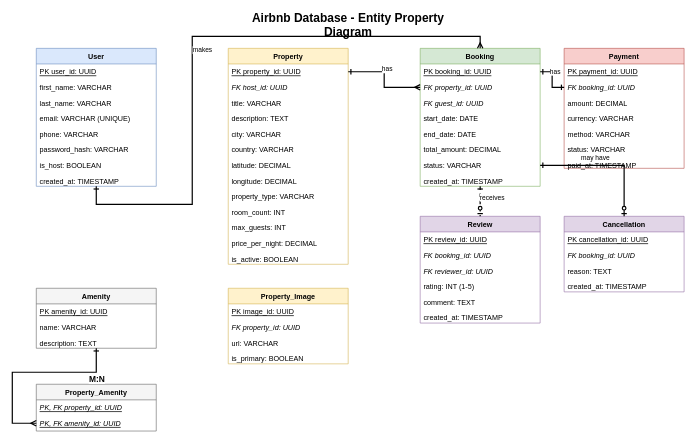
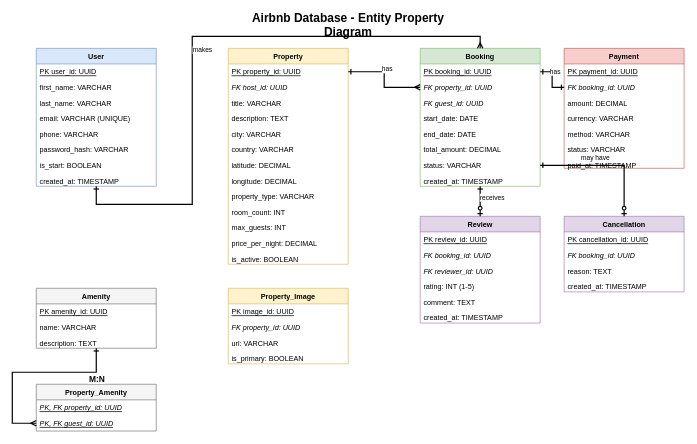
  <mxCell id="0" />
  <mxCell id="1" parent="0" />
  <mxCell id="2" value="User" style="swimlane;fontStyle=1;align=center;verticalAlign=top;childLayout=stackLayout;horizontal=1;startSize=26;horizontalStack=0;resizeParent=1;resizeParentMax=0;resizeLast=0;collapsible=1;marginBottom=0;fillColor=#dae8fc;strokeColor=#6c8ebf;" vertex="1" parent="1"><mxGeometry x="60" y="80" width="200" height="230" as="geometry" /></mxCell>
  <mxCell id="3" value="PK  user_id: UUID" style="text;strokeColor=none;fillColor=none;align=left;verticalAlign=top;spacingLeft=4;spacingRight=4;overflow=hidden;rotatable=0;points=[[0,0.5],[1,0.5]];portConstraint=eastwest;fontStyle=4" vertex="1" parent="2"><mxGeometry y="26" width="200" height="26" as="geometry" /></mxCell>
  <mxCell id="4" value="     first_name: VARCHAR" style="text;strokeColor=none;fillColor=none;align=left;verticalAlign=top;spacingLeft=4;spacingRight=4;overflow=hidden;rotatable=0;points=[[0,0.5],[1,0.5]];portConstraint=eastwest;" vertex="1" parent="2"><mxGeometry y="52" width="200" height="26" as="geometry" /></mxCell>
  <mxCell id="5" value="     last_name: VARCHAR" style="text;strokeColor=none;fillColor=none;align=left;verticalAlign=top;spacingLeft=4;spacingRight=4;overflow=hidden;rotatable=0;points=[[0,0.5],[1,0.5]];portConstraint=eastwest;" vertex="1" parent="2"><mxGeometry y="78" width="200" height="26" as="geometry" /></mxCell>
  <mxCell id="6" value="     email: VARCHAR (UNIQUE)" style="text;strokeColor=none;fillColor=none;align=left;verticalAlign=top;spacingLeft=4;spacingRight=4;overflow=hidden;rotatable=0;points=[[0,0.5],[1,0.5]];portConstraint=eastwest;" vertex="1" parent="2"><mxGeometry y="104" width="200" height="26" as="geometry" /></mxCell>
  <mxCell id="7" value="     phone: VARCHAR" style="text;strokeColor=none;fillColor=none;align=left;verticalAlign=top;spacingLeft=4;spacingRight=4;overflow=hidden;rotatable=0;points=[[0,0.5],[1,0.5]];portConstraint=eastwest;" vertex="1" parent="2"><mxGeometry y="130" width="200" height="26" as="geometry" /></mxCell>
  <mxCell id="8" value="     password_hash: VARCHAR" style="text;strokeColor=none;fillColor=none;align=left;verticalAlign=top;spacingLeft=4;spacingRight=4;overflow=hidden;rotatable=0;points=[[0,0.5],[1,0.5]];portConstraint=eastwest;" vertex="1" parent="2"><mxGeometry y="156" width="200" height="26" as="geometry" /></mxCell>
- <mxCell id="9" value="     is_host: BOOLEAN" style="text;strokeColor=none;fillColor=none;align=left;verticalAlign=top;spacingLeft=4;spacingRight=4;overflow=hidden;rotatable=0;points=[[0,0.5],[1,0.5]];portConstraint=eastwest;" vertex="1" parent="2"><mxGeometry y="182" width="200" height="26" as="geometry" /></mxCell>
+ <mxCell id="9" value="     is_start: BOOLEAN" style="text;strokeColor=none;fillColor=none;align=left;verticalAlign=top;spacingLeft=4;spacingRight=4;overflow=hidden;rotatable=0;points=[[0,0.5],[1,0.5]];portConstraint=eastwest;" vertex="1" parent="2"><mxGeometry y="182" width="200" height="26" as="geometry" /></mxCell>
  <mxCell id="10" value="     created_at: TIMESTAMP" style="text;strokeColor=none;fillColor=none;align=left;verticalAlign=top;spacingLeft=4;spacingRight=4;overflow=hidden;rotatable=0;points=[[0,0.5],[1,0.5]];portConstraint=eastwest;" vertex="1" parent="2"><mxGeometry y="208" width="200" height="22" as="geometry" /></mxCell>
  <mxCell id="11" value="Property" style="swimlane;fontStyle=1;align=center;verticalAlign=top;childLayout=stackLayout;horizontal=1;startSize=26;horizontalStack=0;resizeParent=1;resizeParentMax=0;resizeLast=0;collapsible=1;marginBottom=0;fillColor=#fff2cc;strokeColor=#d6b656;" vertex="1" parent="1"><mxGeometry x="380" y="80" width="200" height="360" as="geometry" /></mxCell>
  <mxCell id="12" value="PK  property_id: UUID" style="text;strokeColor=none;fillColor=none;align=left;verticalAlign=top;spacingLeft=4;spacingRight=4;overflow=hidden;rotatable=0;points=[[0,0.5],[1,0.5]];portConstraint=eastwest;fontStyle=4" vertex="1" parent="11"><mxGeometry y="26" width="200" height="26" as="geometry" /></mxCell>
  <mxCell id="13" value="FK  host_id: UUID" style="text;strokeColor=none;fillColor=none;align=left;verticalAlign=top;spacingLeft=4;spacingRight=4;overflow=hidden;rotatable=0;points=[[0,0.5],[1,0.5]];portConstraint=eastwest;fontStyle=2" vertex="1" parent="11"><mxGeometry y="52" width="200" height="26" as="geometry" /></mxCell>
  <mxCell id="14" value="     title: VARCHAR" style="text;strokeColor=none;fillColor=none;align=left;verticalAlign=top;spacingLeft=4;spacingRight=4;overflow=hidden;rotatable=0;points=[[0,0.5],[1,0.5]];portConstraint=eastwest;" vertex="1" parent="11"><mxGeometry y="78" width="200" height="26" as="geometry" /></mxCell>
  <mxCell id="15" value="     description: TEXT" style="text;strokeColor=none;fillColor=none;align=left;verticalAlign=top;spacingLeft=4;spacingRight=4;overflow=hidden;rotatable=0;points=[[0,0.5],[1,0.5]];portConstraint=eastwest;" vertex="1" parent="11"><mxGeometry y="104" width="200" height="26" as="geometry" /></mxCell>
  <mxCell id="16" value="     city: VARCHAR" style="text;strokeColor=none;fillColor=none;align=left;verticalAlign=top;spacingLeft=4;spacingRight=4;overflow=hidden;rotatable=0;points=[[0,0.5],[1,0.5]];portConstraint=eastwest;" vertex="1" parent="11"><mxGeometry y="130" width="200" height="26" as="geometry" /></mxCell>
  <mxCell id="17" value="     country: VARCHAR" style="text;strokeColor=none;fillColor=none;align=left;verticalAlign=top;spacingLeft=4;spacingRight=4;overflow=hidden;rotatable=0;points=[[0,0.5],[1,0.5]];portConstraint=eastwest;" vertex="1" parent="11"><mxGeometry y="156" width="200" height="26" as="geometry" /></mxCell>
  <mxCell id="18" value="     latitude: DECIMAL" style="text;strokeColor=none;fillColor=none;align=left;verticalAlign=top;spacingLeft=4;spacingRight=4;overflow=hidden;rotatable=0;points=[[0,0.5],[1,0.5]];portConstraint=eastwest;" vertex="1" parent="11"><mxGeometry y="182" width="200" height="26" as="geometry" /></mxCell>
  <mxCell id="19" value="     longitude: DECIMAL" style="text;strokeColor=none;fillColor=none;align=left;verticalAlign=top;spacingLeft=4;spacingRight=4;overflow=hidden;rotatable=0;points=[[0,0.5],[1,0.5]];portConstraint=eastwest;" vertex="1" parent="11"><mxGeometry y="208" width="200" height="26" as="geometry" /></mxCell>
  <mxCell id="20" value="     property_type: VARCHAR" style="text;strokeColor=none;fillColor=none;align=left;verticalAlign=top;spacingLeft=4;spacingRight=4;overflow=hidden;rotatable=0;points=[[0,0.5],[1,0.5]];portConstraint=eastwest;" vertex="1" parent="11"><mxGeometry y="234" width="200" height="26" as="geometry" /></mxCell>
  <mxCell id="21" value="     room_count: INT" style="text;strokeColor=none;fillColor=none;align=left;verticalAlign=top;spacingLeft=4;spacingRight=4;overflow=hidden;rotatable=0;points=[[0,0.5],[1,0.5]];portConstraint=eastwest;" vertex="1" parent="11"><mxGeometry y="260" width="200" height="26" as="geometry" /></mxCell>
  <mxCell id="22" value="     max_guests: INT" style="text;strokeColor=none;fillColor=none;align=left;verticalAlign=top;spacingLeft=4;spacingRight=4;overflow=hidden;rotatable=0;points=[[0,0.5],[1,0.5]];portConstraint=eastwest;" vertex="1" parent="11"><mxGeometry y="286" width="200" height="26" as="geometry" /></mxCell>
  <mxCell id="23" value="     price_per_night: DECIMAL" style="text;strokeColor=none;fillColor=none;align=left;verticalAlign=top;spacingLeft=4;spacingRight=4;overflow=hidden;rotatable=0;points=[[0,0.5],[1,0.5]];portConstraint=eastwest;" vertex="1" parent="11"><mxGeometry y="312" width="200" height="26" as="geometry" /></mxCell>
  <mxCell id="24" value="     is_active: BOOLEAN" style="text;strokeColor=none;fillColor=none;align=left;verticalAlign=top;spacingLeft=4;spacingRight=4;overflow=hidden;rotatable=0;points=[[0,0.5],[1,0.5]];portConstraint=eastwest;" vertex="1" parent="11"><mxGeometry y="338" width="200" height="22" as="geometry" /></mxCell>
  <mxCell id="25" value="Booking" style="swimlane;fontStyle=1;align=center;verticalAlign=top;childLayout=stackLayout;horizontal=1;startSize=26;horizontalStack=0;resizeParent=1;resizeParentMax=0;resizeLast=0;collapsible=1;marginBottom=0;fillColor=#d5e8d4;strokeColor=#82b366;" vertex="1" parent="1"><mxGeometry x="700" y="80" width="200" height="230" as="geometry" /></mxCell>
  <mxCell id="26" value="PK  booking_id: UUID" style="text;strokeColor=none;fillColor=none;align=left;verticalAlign=top;spacingLeft=4;spacingRight=4;overflow=hidden;rotatable=0;points=[[0,0.5],[1,0.5]];portConstraint=eastwest;fontStyle=4" vertex="1" parent="25"><mxGeometry y="26" width="200" height="26" as="geometry" /></mxCell>
  <mxCell id="27" value="FK  property_id: UUID" style="text;strokeColor=none;fillColor=none;align=left;verticalAlign=top;spacingLeft=4;spacingRight=4;overflow=hidden;rotatable=0;points=[[0,0.5],[1,0.5]];portConstraint=eastwest;fontStyle=2" vertex="1" parent="25"><mxGeometry y="52" width="200" height="26" as="geometry" /></mxCell>
  <mxCell id="28" value="FK  guest_id: UUID" style="text;strokeColor=none;fillColor=none;align=left;verticalAlign=top;spacingLeft=4;spacingRight=4;overflow=hidden;rotatable=0;points=[[0,0.5],[1,0.5]];portConstraint=eastwest;fontStyle=2" vertex="1" parent="25"><mxGeometry y="78" width="200" height="26" as="geometry" /></mxCell>
  <mxCell id="29" value="     start_date: DATE" style="text;strokeColor=none;fillColor=none;align=left;verticalAlign=top;spacingLeft=4;spacingRight=4;overflow=hidden;rotatable=0;points=[[0,0.5],[1,0.5]];portConstraint=eastwest;" vertex="1" parent="25"><mxGeometry y="104" width="200" height="26" as="geometry" /></mxCell>
  <mxCell id="30" value="     end_date: DATE" style="text;strokeColor=none;fillColor=none;align=left;verticalAlign=top;spacingLeft=4;spacingRight=4;overflow=hidden;rotatable=0;points=[[0,0.5],[1,0.5]];portConstraint=eastwest;" vertex="1" parent="25"><mxGeometry y="130" width="200" height="26" as="geometry" /></mxCell>
  <mxCell id="31" value="     total_amount: DECIMAL" style="text;strokeColor=none;fillColor=none;align=left;verticalAlign=top;spacingLeft=4;spacingRight=4;overflow=hidden;rotatable=0;points=[[0,0.5],[1,0.5]];portConstraint=eastwest;" vertex="1" parent="25"><mxGeometry y="156" width="200" height="26" as="geometry" /></mxCell>
  <mxCell id="32" value="     status: VARCHAR" style="text;strokeColor=none;fillColor=none;align=left;verticalAlign=top;spacingLeft=4;spacingRight=4;overflow=hidden;rotatable=0;points=[[0,0.5],[1,0.5]];portConstraint=eastwest;" vertex="1" parent="25"><mxGeometry y="182" width="200" height="26" as="geometry" /></mxCell>
  <mxCell id="33" value="     created_at: TIMESTAMP" style="text;strokeColor=none;fillColor=none;align=left;verticalAlign=top;spacingLeft=4;spacingRight=4;overflow=hidden;rotatable=0;points=[[0,0.5],[1,0.5]];portConstraint=eastwest;" vertex="1" parent="25"><mxGeometry y="208" width="200" height="22" as="geometry" /></mxCell>
  <mxCell id="34" value="Payment" style="swimlane;fontStyle=1;align=center;verticalAlign=top;childLayout=stackLayout;horizontal=1;startSize=26;horizontalStack=0;resizeParent=1;resizeParentMax=0;resizeLast=0;collapsible=1;marginBottom=0;fillColor=#f8cecc;strokeColor=#b85450;" vertex="1" parent="1"><mxGeometry x="940" y="80" width="200" height="200" as="geometry" /></mxCell>
  <mxCell id="35" value="PK  payment_id: UUID" style="text;strokeColor=none;fillColor=none;align=left;verticalAlign=top;spacingLeft=4;spacingRight=4;overflow=hidden;rotatable=0;points=[[0,0.5],[1,0.5]];portConstraint=eastwest;fontStyle=4" vertex="1" parent="34"><mxGeometry y="26" width="200" height="26" as="geometry" /></mxCell>
  <mxCell id="36" value="FK  booking_id: UUID" style="text;strokeColor=none;fillColor=none;align=left;verticalAlign=top;spacingLeft=4;spacingRight=4;overflow=hidden;rotatable=0;points=[[0,0.5],[1,0.5]];portConstraint=eastwest;fontStyle=2" vertex="1" parent="34"><mxGeometry y="52" width="200" height="26" as="geometry" /></mxCell>
  <mxCell id="37" value="     amount: DECIMAL" style="text;strokeColor=none;fillColor=none;align=left;verticalAlign=top;spacingLeft=4;spacingRight=4;overflow=hidden;rotatable=0;points=[[0,0.5],[1,0.5]];portConstraint=eastwest;" vertex="1" parent="34"><mxGeometry y="78" width="200" height="26" as="geometry" /></mxCell>
  <mxCell id="38" value="     currency: VARCHAR" style="text;strokeColor=none;fillColor=none;align=left;verticalAlign=top;spacingLeft=4;spacingRight=4;overflow=hidden;rotatable=0;points=[[0,0.5],[1,0.5]];portConstraint=eastwest;" vertex="1" parent="34"><mxGeometry y="104" width="200" height="26" as="geometry" /></mxCell>
  <mxCell id="39" value="     method: VARCHAR" style="text;strokeColor=none;fillColor=none;align=left;verticalAlign=top;spacingLeft=4;spacingRight=4;overflow=hidden;rotatable=0;points=[[0,0.5],[1,0.5]];portConstraint=eastwest;" vertex="1" parent="34"><mxGeometry y="130" width="200" height="26" as="geometry" /></mxCell>
  <mxCell id="40" value="     status: VARCHAR" style="text;strokeColor=none;fillColor=none;align=left;verticalAlign=top;spacingLeft=4;spacingRight=4;overflow=hidden;rotatable=0;points=[[0,0.5],[1,0.5]];portConstraint=eastwest;" vertex="1" parent="34"><mxGeometry y="156" width="200" height="26" as="geometry" /></mxCell>
  <mxCell id="41" value="     paid_at: TIMESTAMP" style="text;strokeColor=none;fillColor=none;align=left;verticalAlign=top;spacingLeft=4;spacingRight=4;overflow=hidden;rotatable=0;points=[[0,0.5],[1,0.5]];portConstraint=eastwest;" vertex="1" parent="34"><mxGeometry y="182" width="200" height="18" as="geometry" /></mxCell>
  <mxCell id="42" value="Review" style="swimlane;fontStyle=1;align=center;verticalAlign=top;childLayout=stackLayout;horizontal=1;startSize=26;horizontalStack=0;resizeParent=1;resizeParentMax=0;resizeLast=0;collapsible=1;marginBottom=0;fillColor=#e1d5e7;strokeColor=#9673a6;" vertex="1" parent="1"><mxGeometry x="700" y="360" width="200" height="178" as="geometry" /></mxCell>
  <mxCell id="43" value="PK  review_id: UUID" style="text;strokeColor=none;fillColor=none;align=left;verticalAlign=top;spacingLeft=4;spacingRight=4;overflow=hidden;rotatable=0;points=[[0,0.5],[1,0.5]];portConstraint=eastwest;fontStyle=4" vertex="1" parent="42"><mxGeometry y="26" width="200" height="26" as="geometry" /></mxCell>
  <mxCell id="44" value="FK  booking_id: UUID" style="text;strokeColor=none;fillColor=none;align=left;verticalAlign=top;spacingLeft=4;spacingRight=4;overflow=hidden;rotatable=0;points=[[0,0.5],[1,0.5]];portConstraint=eastwest;fontStyle=2" vertex="1" parent="42"><mxGeometry y="52" width="200" height="26" as="geometry" /></mxCell>
  <mxCell id="45" value="FK  reviewer_id: UUID" style="text;strokeColor=none;fillColor=none;align=left;verticalAlign=top;spacingLeft=4;spacingRight=4;overflow=hidden;rotatable=0;points=[[0,0.5],[1,0.5]];portConstraint=eastwest;fontStyle=2" vertex="1" parent="42"><mxGeometry y="78" width="200" height="26" as="geometry" /></mxCell>
  <mxCell id="46" value="     rating: INT (1-5)" style="text;strokeColor=none;fillColor=none;align=left;verticalAlign=top;spacingLeft=4;spacingRight=4;overflow=hidden;rotatable=0;points=[[0,0.5],[1,0.5]];portConstraint=eastwest;" vertex="1" parent="42"><mxGeometry y="104" width="200" height="26" as="geometry" /></mxCell>
  <mxCell id="47" value="     comment: TEXT" style="text;strokeColor=none;fillColor=none;align=left;verticalAlign=top;spacingLeft=4;spacingRight=4;overflow=hidden;rotatable=0;points=[[0,0.5],[1,0.5]];portConstraint=eastwest;" vertex="1" parent="42"><mxGeometry y="130" width="200" height="26" as="geometry" /></mxCell>
  <mxCell id="48" value="     created_at: TIMESTAMP" style="text;strokeColor=none;fillColor=none;align=left;verticalAlign=top;spacingLeft=4;spacingRight=4;overflow=hidden;rotatable=0;points=[[0,0.5],[1,0.5]];portConstraint=eastwest;" vertex="1" parent="42"><mxGeometry y="156" width="200" height="22" as="geometry" /></mxCell>
  <mxCell id="49" value="Property_Image" style="swimlane;fontStyle=1;align=center;verticalAlign=top;childLayout=stackLayout;horizontal=1;startSize=26;horizontalStack=0;resizeParent=1;resizeParentMax=0;resizeLast=0;collapsible=1;marginBottom=0;fillColor=#fff2cc;strokeColor=#d6b656;" vertex="1" parent="1"><mxGeometry x="380" y="480" width="200" height="126" as="geometry" /></mxCell>
  <mxCell id="50" value="PK  image_id: UUID" style="text;strokeColor=none;fillColor=none;align=left;verticalAlign=top;spacingLeft=4;spacingRight=4;overflow=hidden;rotatable=0;points=[[0,0.5],[1,0.5]];portConstraint=eastwest;fontStyle=4" vertex="1" parent="49"><mxGeometry y="26" width="200" height="26" as="geometry" /></mxCell>
  <mxCell id="51" value="FK  property_id: UUID" style="text;strokeColor=none;fillColor=none;align=left;verticalAlign=top;spacingLeft=4;spacingRight=4;overflow=hidden;rotatable=0;points=[[0,0.5],[1,0.5]];portConstraint=eastwest;fontStyle=2" vertex="1" parent="49"><mxGeometry y="52" width="200" height="26" as="geometry" /></mxCell>
  <mxCell id="52" value="     url: VARCHAR" style="text;strokeColor=none;fillColor=none;align=left;verticalAlign=top;spacingLeft=4;spacingRight=4;overflow=hidden;rotatable=0;points=[[0,0.5],[1,0.5]];portConstraint=eastwest;" vertex="1" parent="49"><mxGeometry y="78" width="200" height="26" as="geometry" /></mxCell>
  <mxCell id="53" value="     is_primary: BOOLEAN" style="text;strokeColor=none;fillColor=none;align=left;verticalAlign=top;spacingLeft=4;spacingRight=4;overflow=hidden;rotatable=0;points=[[0,0.5],[1,0.5]];portConstraint=eastwest;" vertex="1" parent="49"><mxGeometry y="104" width="200" height="22" as="geometry" /></mxCell>
  <mxCell id="54" value="Amenity" style="swimlane;fontStyle=1;align=center;verticalAlign=top;childLayout=stackLayout;horizontal=1;startSize=26;horizontalStack=0;resizeParent=1;resizeParentMax=0;resizeLast=0;collapsible=1;marginBottom=0;fillColor=#f5f5f5;strokeColor=#666666;" vertex="1" parent="1"><mxGeometry x="60" y="480" width="200" height="100" as="geometry" /></mxCell>
  <mxCell id="55" value="PK  amenity_id: UUID" style="text;strokeColor=none;fillColor=none;align=left;verticalAlign=top;spacingLeft=4;spacingRight=4;overflow=hidden;rotatable=0;points=[[0,0.5],[1,0.5]];portConstraint=eastwest;fontStyle=4" vertex="1" parent="54"><mxGeometry y="26" width="200" height="26" as="geometry" /></mxCell>
  <mxCell id="56" value="     name: VARCHAR" style="text;strokeColor=none;fillColor=none;align=left;verticalAlign=top;spacingLeft=4;spacingRight=4;overflow=hidden;rotatable=0;points=[[0,0.5],[1,0.5]];portConstraint=eastwest;" vertex="1" parent="54"><mxGeometry y="52" width="200" height="26" as="geometry" /></mxCell>
  <mxCell id="57" value="     description: TEXT" style="text;strokeColor=none;fillColor=none;align=left;verticalAlign=top;spacingLeft=4;spacingRight=4;overflow=hidden;rotatable=0;points=[[0,0.5],[1,0.5]];portConstraint=eastwest;" vertex="1" parent="54"><mxGeometry y="78" width="200" height="22" as="geometry" /></mxCell>
  <mxCell id="58" value="Property_Amenity" style="swimlane;fontStyle=1;align=center;verticalAlign=top;childLayout=stackLayout;horizontal=1;startSize=26;horizontalStack=0;resizeParent=1;resizeParentMax=0;resizeLast=0;collapsible=1;marginBottom=0;fillColor=#f5f5f5;strokeColor=#666666;" vertex="1" parent="1"><mxGeometry x="60" y="640" width="200" height="78" as="geometry" /></mxCell>
  <mxCell id="59" value="PK, FK  property_id: UUID" style="text;strokeColor=none;fillColor=none;align=left;verticalAlign=top;spacingLeft=4;spacingRight=4;overflow=hidden;rotatable=0;points=[[0,0.5],[1,0.5]];portConstraint=eastwest;fontStyle=6" vertex="1" parent="58"><mxGeometry y="26" width="200" height="26" as="geometry" /></mxCell>
- <mxCell id="60" value="PK, FK  amenity_id: UUID" style="text;strokeColor=none;fillColor=none;align=left;verticalAlign=top;spacingLeft=4;spacingRight=4;overflow=hidden;rotatable=0;points=[[0,0.5],[1,0.5]];portConstraint=eastwest;fontStyle=6" vertex="1" parent="58"><mxGeometry y="52" width="200" height="26" as="geometry" /></mxCell>
+ <mxCell id="60" value="PK, FK  guest_id: UUID" style="text;strokeColor=none;fillColor=none;align=left;verticalAlign=top;spacingLeft=4;spacingRight=4;overflow=hidden;rotatable=0;points=[[0,0.5],[1,0.5]];portConstraint=eastwest;fontStyle=6" vertex="1" parent="58"><mxGeometry y="52" width="200" height="26" as="geometry" /></mxCell>
  <mxCell id="61" value="Cancellation" style="swimlane;fontStyle=1;align=center;verticalAlign=top;childLayout=stackLayout;horizontal=1;startSize=26;horizontalStack=0;resizeParent=1;resizeParentMax=0;resizeLast=0;collapsible=1;marginBottom=0;fillColor=#e1d5e7;strokeColor=#9673a6;" vertex="1" parent="1"><mxGeometry x="940" y="360" width="200" height="126" as="geometry" /></mxCell>
  <mxCell id="62" value="PK  cancellation_id: UUID" style="text;strokeColor=none;fillColor=none;align=left;verticalAlign=top;spacingLeft=4;spacingRight=4;overflow=hidden;rotatable=0;points=[[0,0.5],[1,0.5]];portConstraint=eastwest;fontStyle=4" vertex="1" parent="61"><mxGeometry y="26" width="200" height="26" as="geometry" /></mxCell>
  <mxCell id="63" value="FK  booking_id: UUID" style="text;strokeColor=none;fillColor=none;align=left;verticalAlign=top;spacingLeft=4;spacingRight=4;overflow=hidden;rotatable=0;points=[[0,0.5],[1,0.5]];portConstraint=eastwest;fontStyle=2" vertex="1" parent="61"><mxGeometry y="52" width="200" height="26" as="geometry" /></mxCell>
  <mxCell id="64" value="     reason: TEXT" style="text;strokeColor=none;fillColor=none;align=left;verticalAlign=top;spacingLeft=4;spacingRight=4;overflow=hidden;rotatable=0;points=[[0,0.5],[1,0.5]];portConstraint=eastwest;" vertex="1" parent="61"><mxGeometry y="78" width="200" height="26" as="geometry" /></mxCell>
  <mxCell id="65" value="     created_at: TIMESTAMP" style="text;strokeColor=none;fillColor=none;align=left;verticalAlign=top;spacingLeft=4;spacingRight=4;overflow=hidden;rotatable=0;points=[[0,0.5],[1,0.5]];portConstraint=eastwest;" vertex="1" parent="61"><mxGeometry y="104" width="200" height="22" as="geometry" /></mxCell>
  <mxCell id="66" value="" style="edgeStyle=orthogonalEdgeStyle;fontSize=12;html=1;endArrow=ERmany;startArrow=ERone;rounded=0;entryX=0;entryY=0.5;exitX=1;exitY=0.5;strokeWidth=2;" edge="1" parent="1" source="12" target="27"><mxGeometry width="100" height="100" relative="1" as="geometry"><mxPoint x="590" y="120" as="sourcePoint" /><mxPoint x="690" y="140" as="targetPoint" /></mxGeometry></mxCell>
  <mxCell id="67" value="has" style="edgeLabel;html=1;align=center;verticalAlign=middle;resizable=0;points=[];" vertex="1" connectable="0" parent="66"><mxGeometry x="-0.1" y="-1" relative="1" as="geometry"><mxPoint x="5" y="-11" as="offset" /></mxGeometry></mxCell>
  <mxCell id="68" value="" style="edgeStyle=orthogonalEdgeStyle;fontSize=12;html=1;endArrow=ERmany;startArrow=ERone;rounded=0;entryX=0.5;entryY=0;exitX=0.5;exitY=1;strokeWidth=2;" edge="1" parent="1" source="2" target="25"><mxGeometry width="100" height="100" relative="1" as="geometry"><mxPoint x="160" y="330" as="sourcePoint" /><mxPoint x="800" y="60" as="targetPoint" /><Array as="points"><mxPoint x="160" y="340" /><mxPoint x="320" y="340" /><mxPoint x="320" y="60" /><mxPoint x="800" y="60" /></Array></mxGeometry></mxCell>
  <mxCell id="69" value="makes" style="edgeLabel;html=1;align=center;verticalAlign=middle;resizable=0;points=[];" vertex="1" connectable="0" parent="68"><mxGeometry x="-0.1" y="-1" relative="1" as="geometry"><mxPoint x="15" y="-11" as="offset" /></mxGeometry></mxCell>
  <mxCell id="70" value="" style="edgeStyle=orthogonalEdgeStyle;fontSize=12;html=1;endArrow=ERone;startArrow=ERone;rounded=0;entryX=0;entryY=0.5;exitX=1;exitY=0.5;strokeWidth=2;" edge="1" parent="1" source="26" target="36"><mxGeometry width="100" height="100" relative="1" as="geometry"><mxPoint x="910" y="120" as="sourcePoint" /><mxPoint x="950" y="140" as="targetPoint" /></mxGeometry></mxCell>
  <mxCell id="71" value="has" style="edgeLabel;html=1;align=center;verticalAlign=middle;resizable=0;points=[];" vertex="1" connectable="0" parent="70"><mxGeometry x="-0.1" y="-1" relative="1" as="geometry"><mxPoint x="5" y="-11" as="offset" /></mxGeometry></mxCell>
- <mxCell id="72" value="" style="edgeStyle=orthogonalEdgeStyle;fontSize=12;html=1;endArrow=ERzeroToOne;startArrow=ERone;rounded=0;entryX=0.5;entryY=0;exitX=0.5;exitY=1;strokeWidth=2;dashed=1;" edge="1" parent="1" source="25" target="42"><mxGeometry width="100" height="100" relative="1" as="geometry"><mxPoint x="800" y="320" as="sourcePoint" /><mxPoint x="800" y="360" as="targetPoint" /></mxGeometry></mxCell>
+ <mxCell id="72" value="" style="edgeStyle=orthogonalEdgeStyle;fontSize=12;html=1;endArrow=ERzeroToOne;startArrow=ERone;rounded=0;entryX=0.5;entryY=0;exitX=0.5;exitY=1;strokeWidth=2;" edge="1" parent="1" source="25" target="42"><mxGeometry width="100" height="100" relative="1" as="geometry"><mxPoint x="800" y="320" as="sourcePoint" /><mxPoint x="800" y="360" as="targetPoint" /></mxGeometry></mxCell>
  <mxCell id="73" value="receives" style="edgeLabel;html=1;align=center;verticalAlign=middle;resizable=0;points=[];" vertex="1" connectable="0" parent="72"><mxGeometry x="-0.1" y="-1" relative="1" as="geometry"><mxPoint x="20" y="-5" as="offset" /></mxGeometry></mxCell>
  <mxCell id="74" value="" style="edgeStyle=orthogonalEdgeStyle;fontSize=12;html=1;endArrow=ERzeroToOne;startArrow=ERone;rounded=0;entryX=0.5;entryY=0;exitX=1;exitY=0.5;strokeWidth=2;" edge="1" parent="1" source="32" target="61"><mxGeometry width="100" height="100" relative="1" as="geometry"><mxPoint x="910" y="270" as="sourcePoint" /><mxPoint x="1040" y="340" as="targetPoint" /><Array as="points"><mxPoint x="1040" y="275" /></Array></mxGeometry></mxCell>
  <mxCell id="75" value="may have" style="edgeLabel;html=1;align=center;verticalAlign=middle;resizable=0;points=[];" vertex="1" connectable="0" parent="74"><mxGeometry x="-0.1" y="-1" relative="1" as="geometry"><mxPoint x="-10" y="-15" as="offset" /></mxGeometry></mxCell>
  <mxCell id="76" value="" style="edgeStyle=orthogonalEdgeStyle;fontSize=12;html=1;endArrow=ERmany;startArrow=ERone;rounded=0;entryX=0;entryY=0.5;exitX=0.5;exitY=1;strokeWidth=2;" edge="1" parent="1" source="54" target="60"><mxGeometry width="100" height="100" relative="1" as="geometry"><mxPoint x="160" y="590" as="sourcePoint" /><mxPoint x="50" y="700" as="targetPoint" /><Array as="points"><mxPoint x="160" y="620" /><mxPoint x="20" y="620" /><mxPoint x="20" y="705" /></Array></mxGeometry></mxCell>
  <mxCell id="77" value="M:N" style="edgeLabel;html=1;align=center;verticalAlign=middle;resizable=0;points=[];fontSize=14;fontStyle=1" vertex="1" connectable="0" parent="1"><mxGeometry x="160" y="630" as="geometry" /></mxCell>
  <mxCell id="78" value="Airbnb Database - Entity Property Diagram" style="text;html=1;strokeColor=none;fillColor=none;align=center;verticalAlign=middle;whiteSpace=wrap;rounded=0;fontSize=20;fontStyle=1" vertex="1" parent="1"><mxGeometry x="380" y="20" width="400" height="40" as="geometry" /></mxCell>
